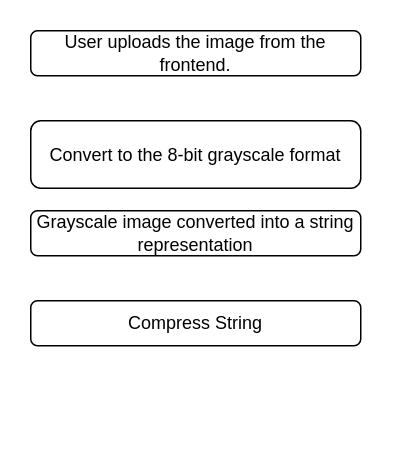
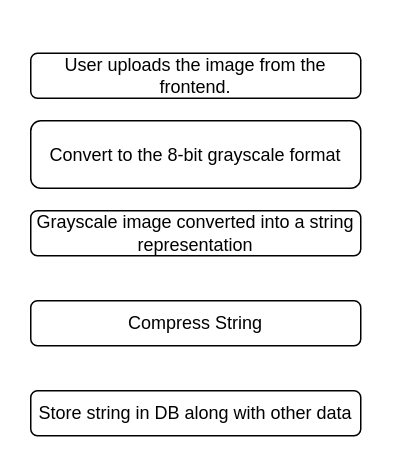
  <mxCell id="0" />
  <mxCell id="1" parent="0" />
- <mxCell id="2" value="User uploads the image from the frontend." style="rounded=1;whiteSpace=wrap;html=1;" vertex="1" parent="1"><mxGeometry x="20" y="20" width="220" height="30" as="geometry" /></mxCell>
+ <mxCell id="2" value="User uploads the image from the frontend." style="rounded=1;whiteSpace=wrap;html=1;" vertex="1" parent="1"><mxGeometry x="20" y="35" width="220" height="30" as="geometry" /></mxCell>
  <mxCell id="3" value="Convert to the 8-bit grayscale format" style="rounded=1;whiteSpace=wrap;html=1;" vertex="1" parent="1"><mxGeometry x="20" y="80" width="220" height="45" as="geometry" /></mxCell>
  <mxCell id="4" value="Grayscale image converted into a string representation" style="rounded=1;whiteSpace=wrap;html=1;" vertex="1" parent="1"><mxGeometry x="20" y="140" width="220" height="30" as="geometry" /></mxCell>
  <mxCell id="5" value="Compress String" style="rounded=1;whiteSpace=wrap;html=1;" vertex="1" parent="1"><mxGeometry x="20" y="200" width="220" height="30" as="geometry" /></mxCell>
+ <mxCell id="6" value="Store string in DB along with other data" style="rounded=1;whiteSpace=wrap;html=1;" vertex="1" parent="1"><mxGeometry x="20" y="260" width="220" height="30" as="geometry" /></mxCell>
